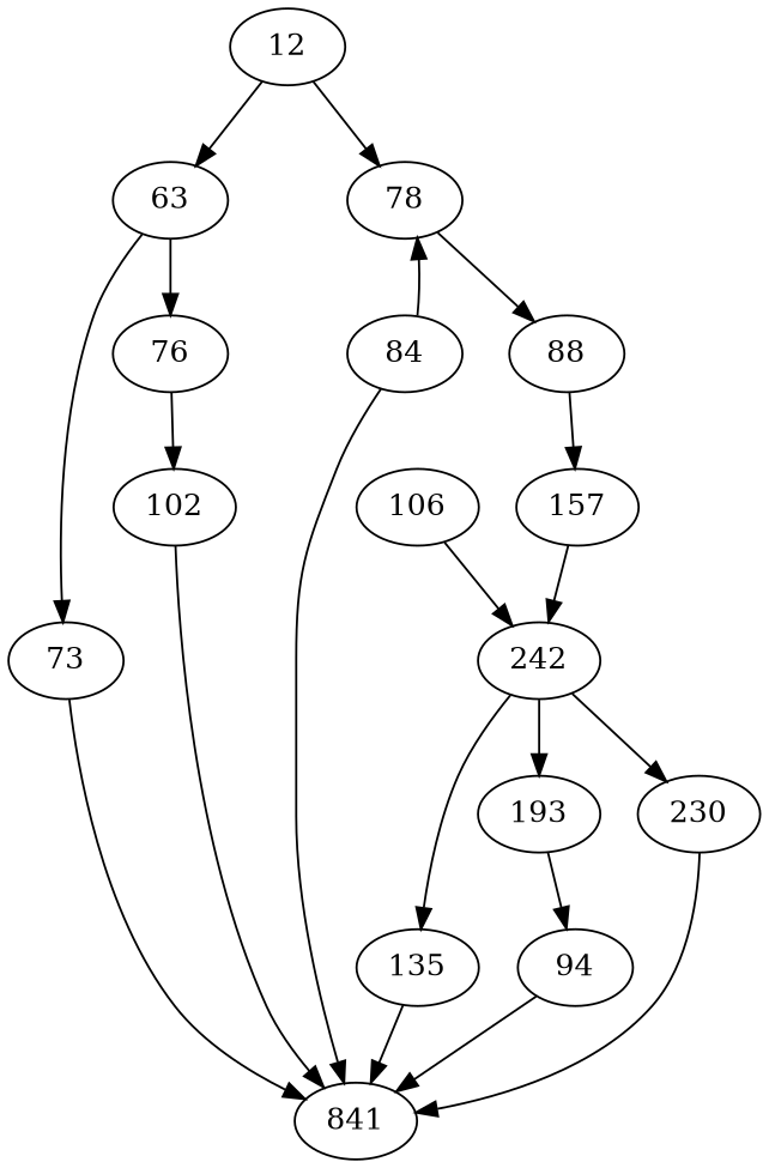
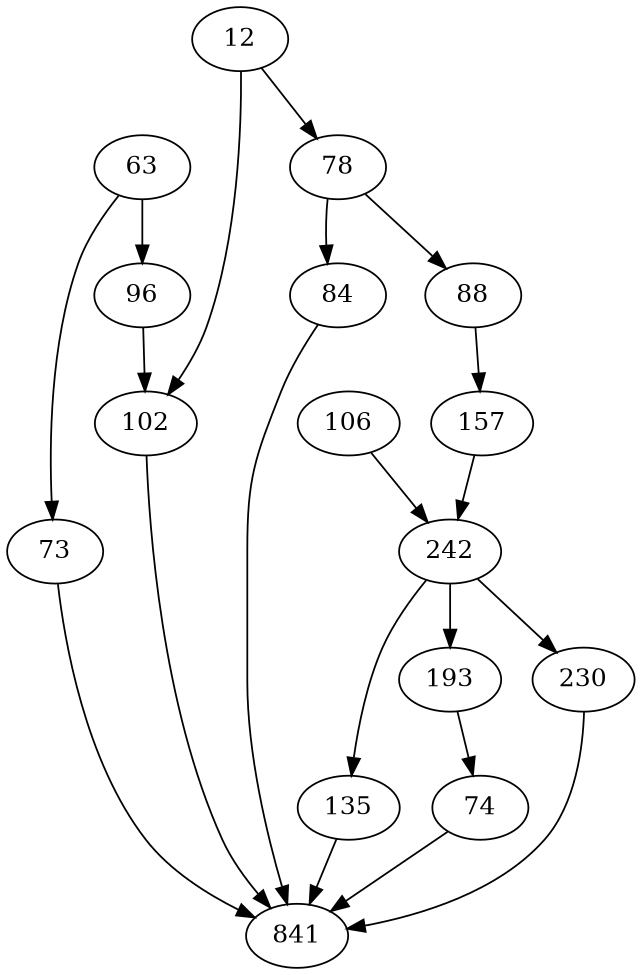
  digraph {
    n1 [label=12]
    n2 [label=63]
    n3 [label=78]
    n4 [label=73]
    n5 [label=841]
-   n6 [label=76]
+   n6 [label=96]
    n7 [label=84]
    n8 [label=88]
    n9 [label=102]
    n10 [label=157]
    n11 [label=242]
-   n12 [label=94]
+   n12 [label=74]
    n13 [label=106]
    n14 [label=135]
    n15 [label=193]
    n16 [label=230]
-   n1 -> n2
+   n1 -> n9
    n1 -> n3
    n2 -> n4
    n2 -> n6
-   n7 -> n3
+   n3 -> n7
    n3 -> n8
    n4 -> n5
    n6 -> n9
    n7 -> n5
    n8 -> n10
    n9 -> n5
    n10 -> n11
    n11 -> n14
    n11 -> n15
    n11 -> n16
    n12 -> n5
    n13 -> n11
    n14 -> n5
    n15 -> n12
    n16 -> n5
  }
